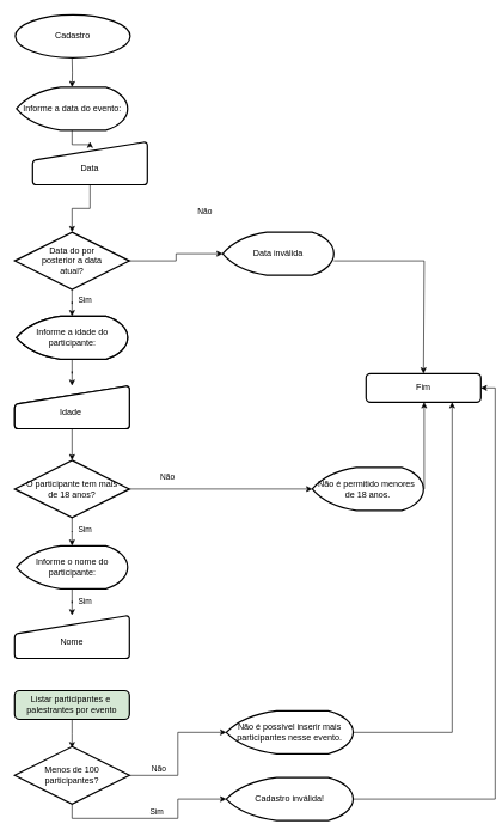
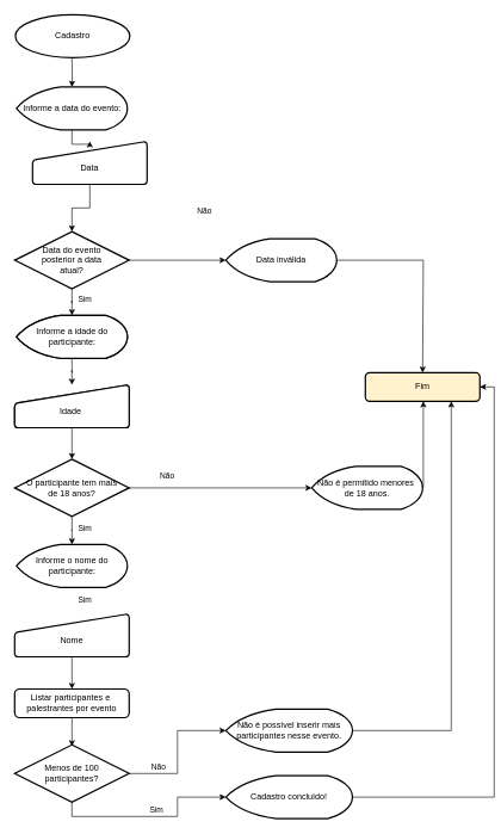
  <mxCell id="0" />
  <mxCell id="1" parent="0" />
  <mxCell id="2" value="" style="edgeStyle=orthogonalEdgeStyle;rounded=0;orthogonalLoop=1;jettySize=auto;html=1;" edge="1" parent="1" source="4" target="27"><mxGeometry relative="1" as="geometry" /></mxCell>
  <mxCell id="3" value="" style="edgeStyle=orthogonalEdgeStyle;rounded=0;orthogonalLoop=1;jettySize=auto;html=1;" edge="1" parent="1" source="4" target="11"><mxGeometry relative="1" as="geometry" /></mxCell>
- <mxCell id="4" value="Data do por&lt;br&gt;posterior a data&lt;br&gt;atual?" style="strokeWidth=2;html=1;shape=mxgraph.flowchart.decision;whiteSpace=wrap;" parent="1" vertex="1"><mxGeometry x="20" y="323" width="160" height="80" as="geometry" /></mxCell>
- <mxCell id="5" value="Fim" style="rounded=1;whiteSpace=wrap;html=1;fontSize=12;glass=0;strokeWidth=2;shadow=0;" parent="1" vertex="1"><mxGeometry x="510" y="520" width="160" height="40" as="geometry" /></mxCell>
+ <mxCell id="4" value="Data do evento&lt;br&gt;posterior a data&lt;br&gt;atual?" style="strokeWidth=2;html=1;shape=mxgraph.flowchart.decision;whiteSpace=wrap;" parent="1" vertex="1"><mxGeometry x="20" y="323" width="160" height="80" as="geometry" /></mxCell>
+ <mxCell id="5" value="Fim" style="rounded=1;whiteSpace=wrap;html=1;fontSize=12;glass=0;strokeWidth=2;shadow=0;fillColor=#fff2cc;" parent="1" vertex="1"><mxGeometry x="510" y="520" width="160" height="40" as="geometry" /></mxCell>
  <mxCell id="6" value="" style="edgeStyle=orthogonalEdgeStyle;rounded=0;orthogonalLoop=1;jettySize=auto;html=1;" edge="1" parent="1" target="20"><mxGeometry relative="1" as="geometry"><mxPoint x="100" y="80" as="sourcePoint" /></mxGeometry></mxCell>
  <mxCell id="7" value="Cadastro" style="strokeWidth=2;html=1;shape=mxgraph.flowchart.start_1;whiteSpace=wrap;" parent="1" vertex="1"><mxGeometry x="21" y="20" width="160" height="60" as="geometry" /></mxCell>
  <mxCell id="8" value="" style="edgeStyle=orthogonalEdgeStyle;rounded=0;orthogonalLoop=1;jettySize=auto;html=1;" edge="1" parent="1" source="9" target="4"><mxGeometry relative="1" as="geometry" /></mxCell>
  <mxCell id="9" value="&lt;br&gt;Data" style="html=1;strokeWidth=2;shape=manualInput;whiteSpace=wrap;rounded=1;size=26;arcSize=11;" parent="1" vertex="1"><mxGeometry x="45" y="197" width="160" height="60" as="geometry" /></mxCell>
  <mxCell id="10" value="" style="edgeStyle=orthogonalEdgeStyle;rounded=0;orthogonalLoop=1;jettySize=auto;html=1;entryX=0.5;entryY=0;entryDx=0;entryDy=0;" edge="1" parent="1" source="11" target="5"><mxGeometry relative="1" as="geometry"><mxPoint x="670" y="520" as="targetPoint" /><Array as="points"><mxPoint x="591" y="363" /></Array></mxGeometry></mxCell>
- <mxCell id="11" value="Data inválida" style="strokeWidth=2;html=1;shape=mxgraph.flowchart.display;whiteSpace=wrap;" parent="1" vertex="1"><mxGeometry x="310" y="323" width="155" height="60" as="geometry" /></mxCell>
+ <mxCell id="11" value="Data inválida" style="strokeWidth=2;html=1;shape=mxgraph.flowchart.display;whiteSpace=wrap;" parent="1" vertex="1"><mxGeometry x="315" y="333" width="155" height="60" as="geometry" /></mxCell>
  <mxCell id="12" value="&lt;br&gt;Idade&amp;nbsp;" style="html=1;strokeWidth=2;shape=manualInput;whiteSpace=wrap;rounded=1;size=26;arcSize=11;" parent="1" vertex="1"><mxGeometry x="20" y="537" width="160" height="60" as="geometry" /></mxCell>
  <mxCell id="13" value="" style="edgeStyle=orthogonalEdgeStyle;rounded=0;orthogonalLoop=1;jettySize=auto;html=1;" edge="1" parent="1" source="15" target="31"><mxGeometry relative="1" as="geometry" /></mxCell>
  <mxCell id="14" value="" style="edgeStyle=orthogonalEdgeStyle;rounded=0;orthogonalLoop=1;jettySize=auto;html=1;" edge="1" parent="1" source="15" target="18"><mxGeometry relative="1" as="geometry" /></mxCell>
  <mxCell id="15" value="O participante tem mais&lt;br&gt;de 18 anos?" style="strokeWidth=2;html=1;shape=mxgraph.flowchart.decision;whiteSpace=wrap;" parent="1" vertex="1"><mxGeometry x="20" y="641" width="160" height="80" as="geometry" /></mxCell>
  <mxCell id="16" value="" style="edgeStyle=orthogonalEdgeStyle;rounded=0;orthogonalLoop=1;jettySize=auto;html=1;" edge="1" parent="1" source="18"><mxGeometry relative="1" as="geometry"><mxPoint x="591" y="560" as="targetPoint" /><Array as="points"><mxPoint x="591" y="681" /><mxPoint x="591" y="560" /></Array></mxGeometry></mxCell>
  <mxCell id="17" value="Não" style="edgeLabel;html=1;align=center;verticalAlign=middle;resizable=0;points=[];" vertex="1" connectable="0" parent="16"><mxGeometry x="-0.09" y="-2" relative="1" as="geometry"><mxPoint x="-309" y="-333" as="offset" /></mxGeometry></mxCell>
  <mxCell id="18" value="Não é permitido menores&amp;nbsp;&lt;br&gt;de 18 anos." style="strokeWidth=2;html=1;shape=mxgraph.flowchart.display;whiteSpace=wrap;" parent="1" vertex="1"><mxGeometry x="435" y="651" width="155" height="60" as="geometry" /></mxCell>
  <mxCell id="19" value="" style="edgeStyle=orthogonalEdgeStyle;rounded=0;orthogonalLoop=1;jettySize=auto;html=1;" edge="1" parent="1" source="20" target="9"><mxGeometry relative="1" as="geometry" /></mxCell>
  <mxCell id="20" value="Informe a data do evento:" style="strokeWidth=2;html=1;shape=mxgraph.flowchart.display;whiteSpace=wrap;" parent="1" vertex="1"><mxGeometry x="22.5" y="121" width="155" height="60" as="geometry" /></mxCell>
  <mxCell id="21" value="Idade do participante?" style="strokeWidth=2;html=1;shape=mxgraph.flowchart.display;whiteSpace=wrap;" parent="1" vertex="1"><mxGeometry x="22.5" y="440" width="155" height="60" as="geometry" /></mxCell>
  <mxCell id="22" value="" style="edgeStyle=orthogonalEdgeStyle;rounded=0;orthogonalLoop=1;jettySize=auto;html=1;" edge="1" parent="1" source="23"><mxGeometry relative="1" as="geometry"><mxPoint x="100" y="1042" as="targetPoint" /></mxGeometry></mxCell>
- <mxCell id="23" value="Listar participantes e&amp;nbsp;&lt;br&gt;palestrantes por evento" style="rounded=1;whiteSpace=wrap;html=1;absoluteArcSize=1;arcSize=14;strokeWidth=2;fillColor=#d5e8d4;" parent="1" vertex="1"><mxGeometry x="20" y="962" width="160" height="40" as="geometry" /></mxCell>
+ <mxCell id="23" value="Listar participantes e&amp;nbsp;&lt;br&gt;palestrantes por evento" style="rounded=1;whiteSpace=wrap;html=1;absoluteArcSize=1;arcSize=14;strokeWidth=2;" parent="1" vertex="1"><mxGeometry x="20" y="962" width="160" height="40" as="geometry" /></mxCell>
  <mxCell id="24" value="" style="edgeStyle=orthogonalEdgeStyle;rounded=0;orthogonalLoop=1;jettySize=auto;html=1;" edge="1" parent="1" source="25" target="15"><mxGeometry relative="1" as="geometry" /></mxCell>
  <mxCell id="25" value="&lt;br&gt;Idade&amp;nbsp;" style="html=1;strokeWidth=2;shape=manualInput;whiteSpace=wrap;rounded=1;size=26;arcSize=11;" vertex="1" parent="1"><mxGeometry x="20" y="537" width="160" height="60" as="geometry" /></mxCell>
  <mxCell id="26" value="" style="edgeStyle=orthogonalEdgeStyle;rounded=0;orthogonalLoop=1;jettySize=auto;html=1;" edge="1" parent="1" source="27" target="25"><mxGeometry relative="1" as="geometry" /></mxCell>
  <mxCell id="27" value="Informe a idade do participante:" style="strokeWidth=2;html=1;shape=mxgraph.flowchart.display;whiteSpace=wrap;" vertex="1" parent="1"><mxGeometry x="22.5" y="440" width="155" height="60" as="geometry" /></mxCell>
+ <mxCell id="28" value="" style="edgeStyle=orthogonalEdgeStyle;rounded=0;orthogonalLoop=1;jettySize=auto;html=1;" edge="1" parent="1" source="29" target="23"><mxGeometry relative="1" as="geometry" /></mxCell>
  <mxCell id="29" value="&lt;br&gt;Nome" style="html=1;strokeWidth=2;shape=manualInput;whiteSpace=wrap;rounded=1;size=26;arcSize=11;" vertex="1" parent="1"><mxGeometry x="20" y="857" width="160" height="60" as="geometry" /></mxCell>
- <mxCell id="30" value="" style="edgeStyle=orthogonalEdgeStyle;rounded=0;orthogonalLoop=1;jettySize=auto;html=1;" edge="1" parent="1" source="31" target="29"><mxGeometry relative="1" as="geometry" /></mxCell>
  <mxCell id="31" value="Informe o nome do participante:" style="strokeWidth=2;html=1;shape=mxgraph.flowchart.display;whiteSpace=wrap;" vertex="1" parent="1"><mxGeometry x="22.5" y="760" width="155" height="60" as="geometry" /></mxCell>
  <mxCell id="32" style="edgeStyle=orthogonalEdgeStyle;rounded=0;orthogonalLoop=1;jettySize=auto;html=1;exitX=1;exitY=0.5;exitDx=0;exitDy=0;exitPerimeter=0;entryX=0;entryY=0.5;entryDx=0;entryDy=0;entryPerimeter=0;" edge="1" parent="1" source="34" target="42"><mxGeometry relative="1" as="geometry" /></mxCell>
  <mxCell id="33" style="edgeStyle=orthogonalEdgeStyle;rounded=0;orthogonalLoop=1;jettySize=auto;html=1;exitX=0.5;exitY=1;exitDx=0;exitDy=0;exitPerimeter=0;entryX=0;entryY=0.5;entryDx=0;entryDy=0;entryPerimeter=0;" edge="1" parent="1" source="34" target="44"><mxGeometry relative="1" as="geometry" /></mxCell>
  <mxCell id="34" value="Menos de 100 &lt;br&gt;participantes?" style="strokeWidth=2;html=1;shape=mxgraph.flowchart.decision;whiteSpace=wrap;" vertex="1" parent="1"><mxGeometry x="20" y="1040" width="160" height="80" as="geometry" /></mxCell>
  <mxCell id="35" value="Sim" style="edgeLabel;html=1;align=center;verticalAlign=middle;resizable=0;points=[];" vertex="1" connectable="0" parent="1"><mxGeometry x="222" y="1143" as="geometry"><mxPoint x="-5" y="-13" as="offset" /></mxGeometry></mxCell>
  <mxCell id="36" value="Sim" style="edgeLabel;html=1;align=center;verticalAlign=middle;resizable=0;points=[];" vertex="1" connectable="0" parent="1"><mxGeometry x="122" y="430" as="geometry"><mxPoint x="-5" y="-13" as="offset" /></mxGeometry></mxCell>
  <mxCell id="37" value="Sim" style="edgeLabel;html=1;align=center;verticalAlign=middle;resizable=0;points=[];" vertex="1" connectable="0" parent="1"><mxGeometry x="122" y="750" as="geometry"><mxPoint x="-5" y="-13" as="offset" /></mxGeometry></mxCell>
  <mxCell id="38" value="Sim" style="edgeLabel;html=1;align=center;verticalAlign=middle;resizable=0;points=[];" vertex="1" connectable="0" parent="1"><mxGeometry x="122" y="850" as="geometry"><mxPoint x="-5" y="-13" as="offset" /></mxGeometry></mxCell>
  <mxCell id="39" value="Não" style="edgeLabel;html=1;align=center;verticalAlign=middle;resizable=0;points=[];" vertex="1" connectable="0" parent="1"><mxGeometry x="232" y="664" as="geometry" /></mxCell>
  <mxCell id="40" value="Não" style="edgeLabel;html=1;align=center;verticalAlign=middle;resizable=0;points=[];" vertex="1" connectable="0" parent="1"><mxGeometry x="222" y="1100" as="geometry"><mxPoint x="-2" y="-30" as="offset" /></mxGeometry></mxCell>
  <mxCell id="41" style="edgeStyle=orthogonalEdgeStyle;rounded=0;orthogonalLoop=1;jettySize=auto;html=1;exitX=1;exitY=0.5;exitDx=0;exitDy=0;exitPerimeter=0;entryX=0.75;entryY=1;entryDx=0;entryDy=0;" edge="1" parent="1" source="42" target="5"><mxGeometry relative="1" as="geometry" /></mxCell>
  <mxCell id="42" value="Não é possível inserir mais&lt;br&gt;participantes nesse evento." style="strokeWidth=2;html=1;shape=mxgraph.flowchart.display;whiteSpace=wrap;" vertex="1" parent="1"><mxGeometry x="315" y="990" width="177" height="60" as="geometry" /></mxCell>
  <mxCell id="43" style="edgeStyle=orthogonalEdgeStyle;rounded=0;orthogonalLoop=1;jettySize=auto;html=1;exitX=1;exitY=0.5;exitDx=0;exitDy=0;exitPerimeter=0;entryX=1;entryY=0.5;entryDx=0;entryDy=0;" edge="1" parent="1" source="44" target="5"><mxGeometry relative="1" as="geometry" /></mxCell>
- <mxCell id="44" value="Cadastro inválida!" style="strokeWidth=2;html=1;shape=mxgraph.flowchart.display;whiteSpace=wrap;" vertex="1" parent="1"><mxGeometry x="315" y="1083" width="177" height="60" as="geometry" /></mxCell>
+ <mxCell id="44" value="Cadastro concluído!" style="strokeWidth=2;html=1;shape=mxgraph.flowchart.display;whiteSpace=wrap;" vertex="1" parent="1"><mxGeometry x="315" y="1083" width="177" height="60" as="geometry" /></mxCell>
